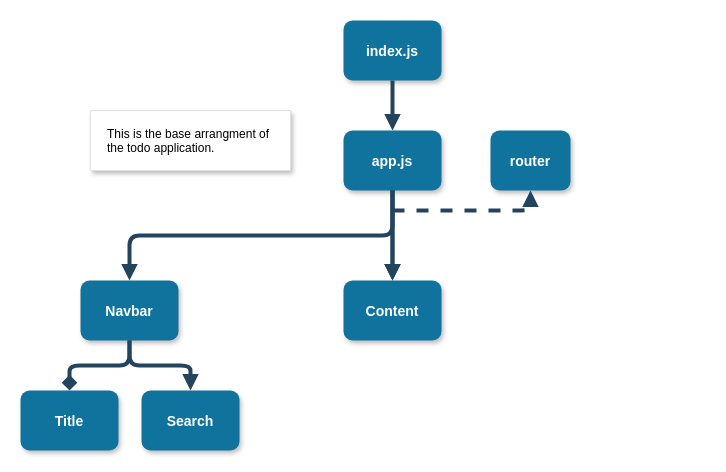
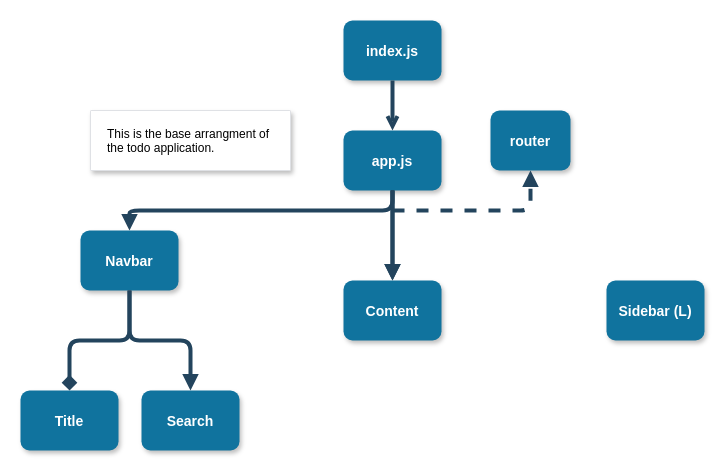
  <mxCell id="0" />
  <mxCell id="1" parent="0" />
  <mxCell id="2" value="index.js" style="rounded=1;fillColor=#10739E;strokeColor=none;shadow=1;gradientColor=none;fontStyle=1;fontColor=#FFFFFF;fontSize=14;" parent="1" vertex="1"><mxGeometry x="343" y="20" width="98" height="60" as="geometry" /></mxCell>
- <mxCell id="3" value="router" style="rounded=1;fillColor=#10739E;strokeColor=none;shadow=1;gradientColor=none;fontStyle=1;fontColor=#FFFFFF;fontSize=14;" parent="1" vertex="1"><mxGeometry x="490" y="130" width="80" height="60" as="geometry" /></mxCell>
- <mxCell id="4" value="" style="edgeStyle=elbowEdgeStyle;elbow=vertical;strokeWidth=4;endArrow=block;endFill=1;fontStyle=1;strokeColor=#23445D;entryX=0.5;entryY=0;entryDx=0;entryDy=0;" parent="1" source="2" target="7" edge="1"><mxGeometry x="22" y="165.5" width="100" height="100" as="geometry"><mxPoint x="-358" y="45.5" as="sourcePoint" /><mxPoint x="392" y="125.5" as="targetPoint" /></mxGeometry></mxCell>
+ <mxCell id="3" value="router" style="rounded=1;fillColor=#10739E;strokeColor=none;shadow=1;gradientColor=none;fontStyle=1;fontColor=#FFFFFF;fontSize=14;" parent="1" vertex="1"><mxGeometry x="490" y="110" width="80" height="60" as="geometry" /></mxCell>
+ <mxCell id="4" value="" style="edgeStyle=elbowEdgeStyle;elbow=vertical;strokeWidth=4;endArrow=open;endFill=1;fontStyle=1;strokeColor=#23445D;entryX=0.5;entryY=0;entryDx=0;entryDy=0;" parent="1" source="2" target="7" edge="1"><mxGeometry x="22" y="165.5" width="100" height="100" as="geometry"><mxPoint x="-358" y="45.5" as="sourcePoint" /><mxPoint x="392" y="125.5" as="targetPoint" /></mxGeometry></mxCell>
  <mxCell id="5" value="" style="edgeStyle=elbowEdgeStyle;elbow=vertical;strokeWidth=4;endArrow=block;endFill=1;fontStyle=1;strokeColor=#23445D;entryX=0.5;entryY=0;entryDx=0;entryDy=0;" parent="1" target="10" edge="1"><mxGeometry x="22" y="165.5" width="100" height="100" as="geometry"><mxPoint x="392" y="185.5" as="sourcePoint" /><mxPoint x="392" y="260" as="targetPoint" /></mxGeometry></mxCell>
  <mxCell id="6" value="" style="edgeStyle=elbowEdgeStyle;elbow=vertical;strokeWidth=4;endArrow=block;endFill=1;fontStyle=1;dashed=1;strokeColor=#23445D;" parent="1" target="3" edge="1"><mxGeometry x="22" y="165.5" width="100" height="100" as="geometry"><mxPoint x="392" y="210" as="sourcePoint" /><mxPoint x="-258" y="-54.5" as="targetPoint" /><Array as="points"><mxPoint x="530" y="210" /><mxPoint x="682" y="75.5" /></Array></mxGeometry></mxCell>
  <mxCell id="7" value="app.js" style="rounded=1;fillColor=#10739E;strokeColor=none;shadow=1;gradientColor=none;fontStyle=1;fontColor=#FFFFFF;fontSize=14;" parent="1" vertex="1"><mxGeometry x="343" y="130" width="98" height="60" as="geometry" /></mxCell>
- <mxCell id="8" value="Navbar" style="rounded=1;fillColor=#10739E;strokeColor=none;shadow=1;gradientColor=none;fontStyle=1;fontColor=#FFFFFF;fontSize=14;" parent="1" vertex="1"><mxGeometry x="80" y="280" width="98" height="60" as="geometry" /></mxCell>
+ <mxCell id="8" value="Navbar" style="rounded=1;fillColor=#10739E;strokeColor=none;shadow=1;gradientColor=none;fontStyle=1;fontColor=#FFFFFF;fontSize=14;" parent="1" vertex="1"><mxGeometry x="80" y="230" width="98" height="60" as="geometry" /></mxCell>
  <mxCell id="9" value="" style="edgeStyle=elbowEdgeStyle;elbow=vertical;strokeWidth=4;endArrow=block;endFill=1;fontStyle=1;strokeColor=#23445D;entryX=0.5;entryY=0;entryDx=0;entryDy=0;exitX=0.5;exitY=1;exitDx=0;exitDy=0;" parent="1" source="7" target="8" edge="1"><mxGeometry x="32" y="175.5" width="100" height="100" as="geometry"><mxPoint x="402" y="195.5" as="sourcePoint" /><mxPoint x="402" y="270" as="targetPoint" /></mxGeometry></mxCell>
  <mxCell id="10" value="Content" style="rounded=1;fillColor=#10739E;strokeColor=none;shadow=1;gradientColor=none;fontStyle=1;fontColor=#FFFFFF;fontSize=14;" parent="1" vertex="1"><mxGeometry x="343" y="280" width="98" height="60" as="geometry" /></mxCell>
+ <mxCell id="11" value="Sidebar (L)" style="rounded=1;fillColor=#10739E;strokeColor=none;shadow=1;gradientColor=none;fontStyle=1;fontColor=#FFFFFF;fontSize=14;" parent="1" vertex="1"><mxGeometry x="606" y="280" width="98" height="60" as="geometry" /></mxCell>
  <mxCell id="12" value="" style="edgeStyle=elbowEdgeStyle;elbow=vertical;strokeWidth=4;endArrow=block;endFill=1;fontStyle=1;strokeColor=#23445D;exitX=0.5;exitY=1;exitDx=0;exitDy=0;" parent="1" source="7" target="10" edge="1"><mxGeometry x="32" y="175.5" width="100" height="100" as="geometry"><mxPoint x="402" y="195.5" as="sourcePoint" /><mxPoint x="402" y="290" as="targetPoint" /></mxGeometry></mxCell>
  <mxCell id="13" value="This is the base arrangment of the todo application." style="html=1;rounded=1;fillColor=#ffffff;strokeColor=#DFE1E5;fontSize=12;align=left;fontColor=#000000;shadow=1;arcSize=1;whiteSpace=wrap;verticalAlign=top;spacingLeft=15;spacingRight=15;spacingTop=10" parent="1" vertex="1"><mxGeometry x="90" y="110" width="200" height="60" as="geometry" /></mxCell>
  <mxCell id="14" value="Title" style="rounded=1;fillColor=#10739E;strokeColor=none;shadow=1;gradientColor=none;fontStyle=1;fontColor=#FFFFFF;fontSize=14;" parent="1" vertex="1"><mxGeometry x="20" y="390" width="98" height="60" as="geometry" /></mxCell>
  <mxCell id="15" value="" style="edgeStyle=elbowEdgeStyle;elbow=vertical;strokeWidth=4;endArrow=diamond;endFill=1;fontStyle=1;strokeColor=#23445D;exitX=0.5;exitY=1;exitDx=0;exitDy=0;" parent="1" source="8" target="14" edge="1"><mxGeometry x="-241" y="325.5" width="100" height="100" as="geometry"><mxPoint x="129" y="345.5" as="sourcePoint" /><mxPoint x="129" y="410" as="targetPoint" /></mxGeometry></mxCell>
  <mxCell id="16" value="Search" style="rounded=1;fillColor=#10739E;strokeColor=none;shadow=1;gradientColor=none;fontStyle=1;fontColor=#FFFFFF;fontSize=14;" parent="1" vertex="1"><mxGeometry x="141" y="390" width="98" height="60" as="geometry" /></mxCell>
  <mxCell id="17" value="" style="edgeStyle=elbowEdgeStyle;elbow=vertical;strokeWidth=4;endArrow=block;endFill=1;fontStyle=1;strokeColor=#23445D;exitX=0.5;exitY=1;exitDx=0;exitDy=0;entryX=0.5;entryY=0;entryDx=0;entryDy=0;" parent="1" source="8" target="16" edge="1"><mxGeometry x="-231" y="335.5" width="100" height="100" as="geometry"><mxPoint x="139" y="350" as="sourcePoint" /><mxPoint x="29" y="400" as="targetPoint" /></mxGeometry></mxCell>
